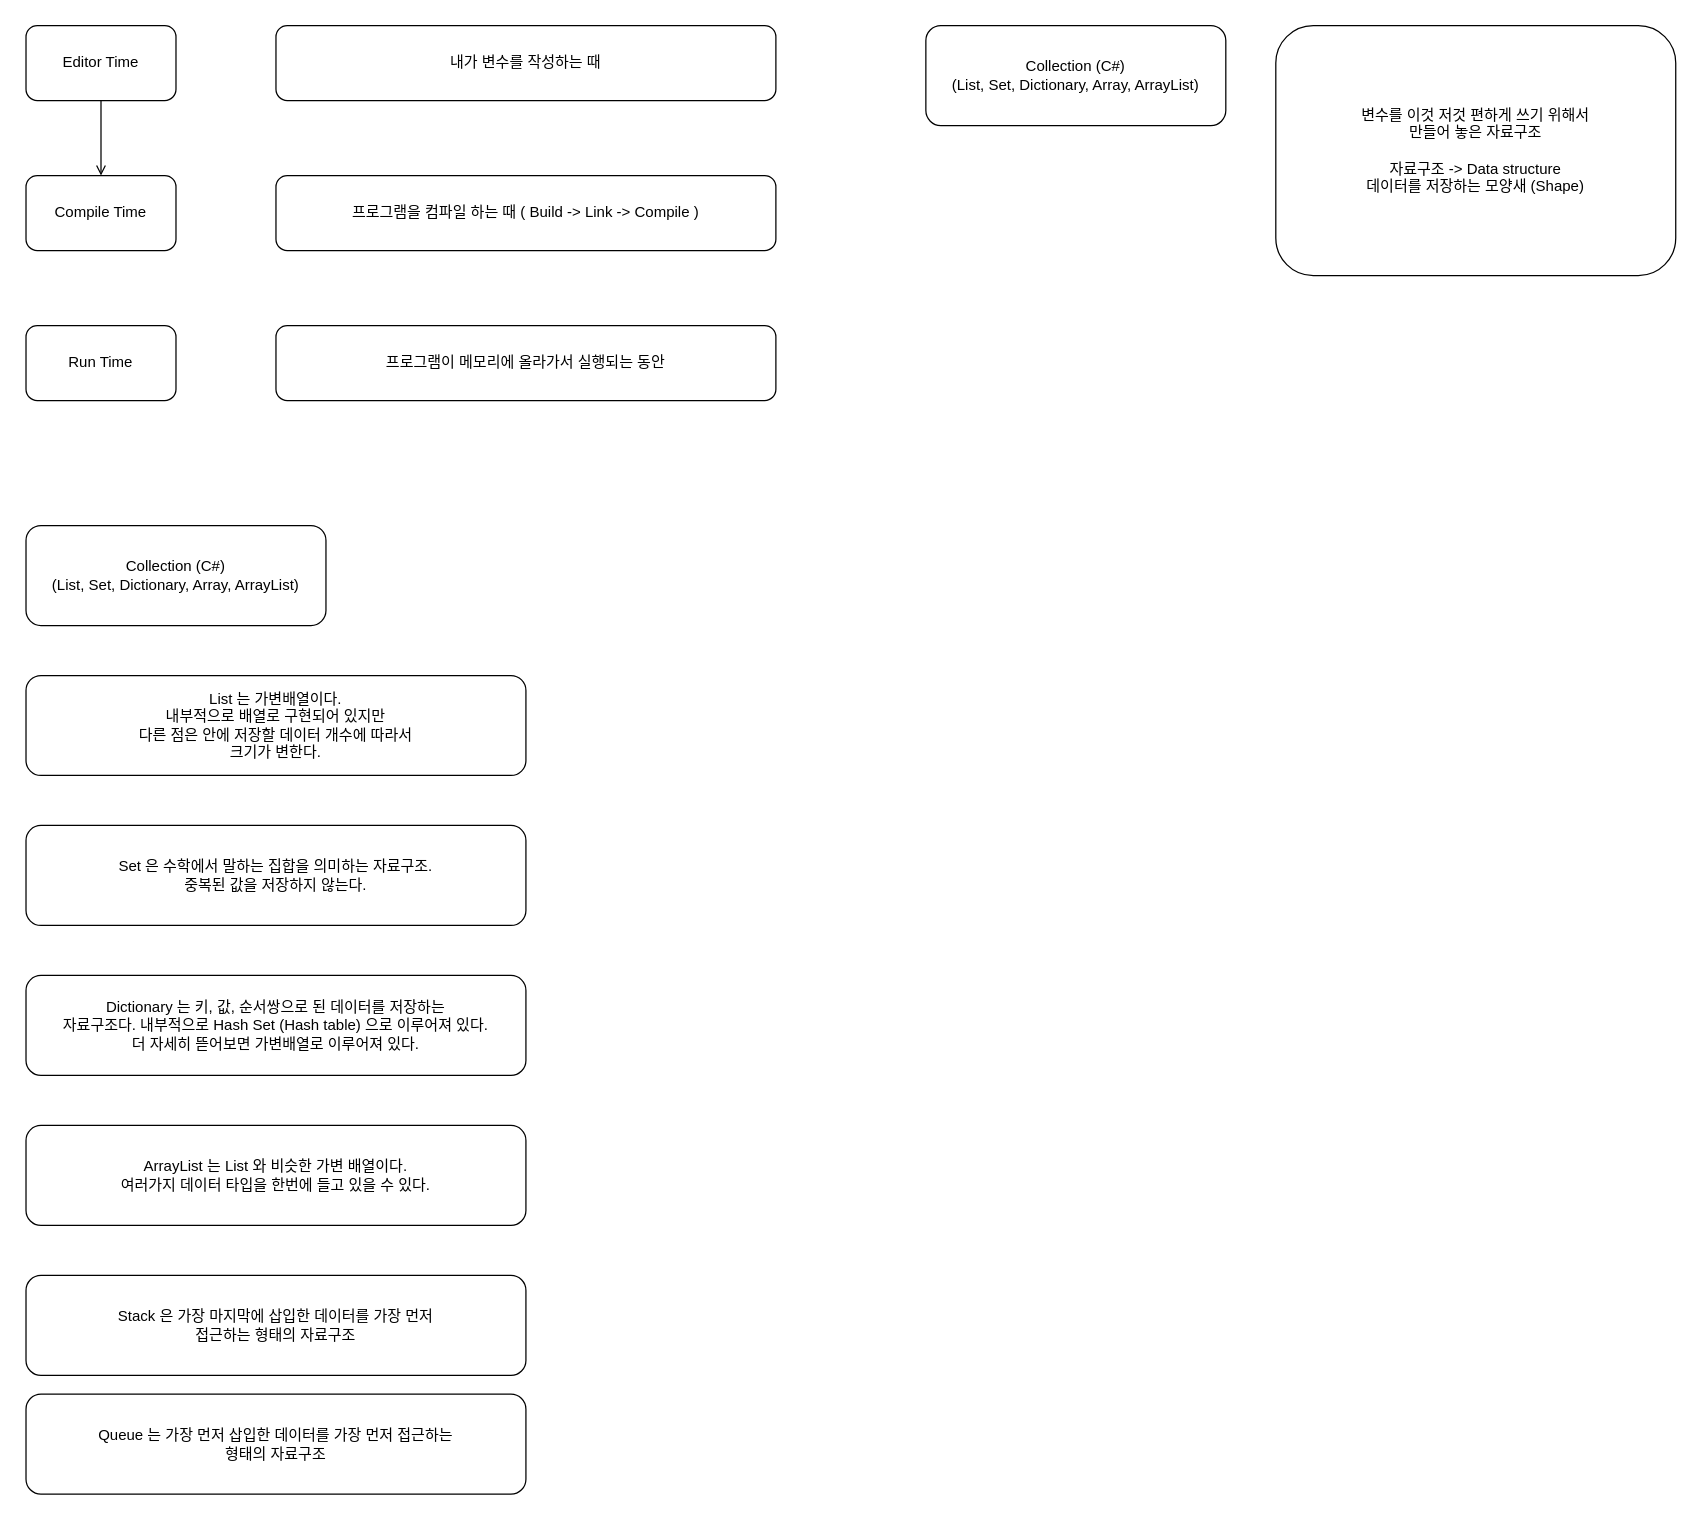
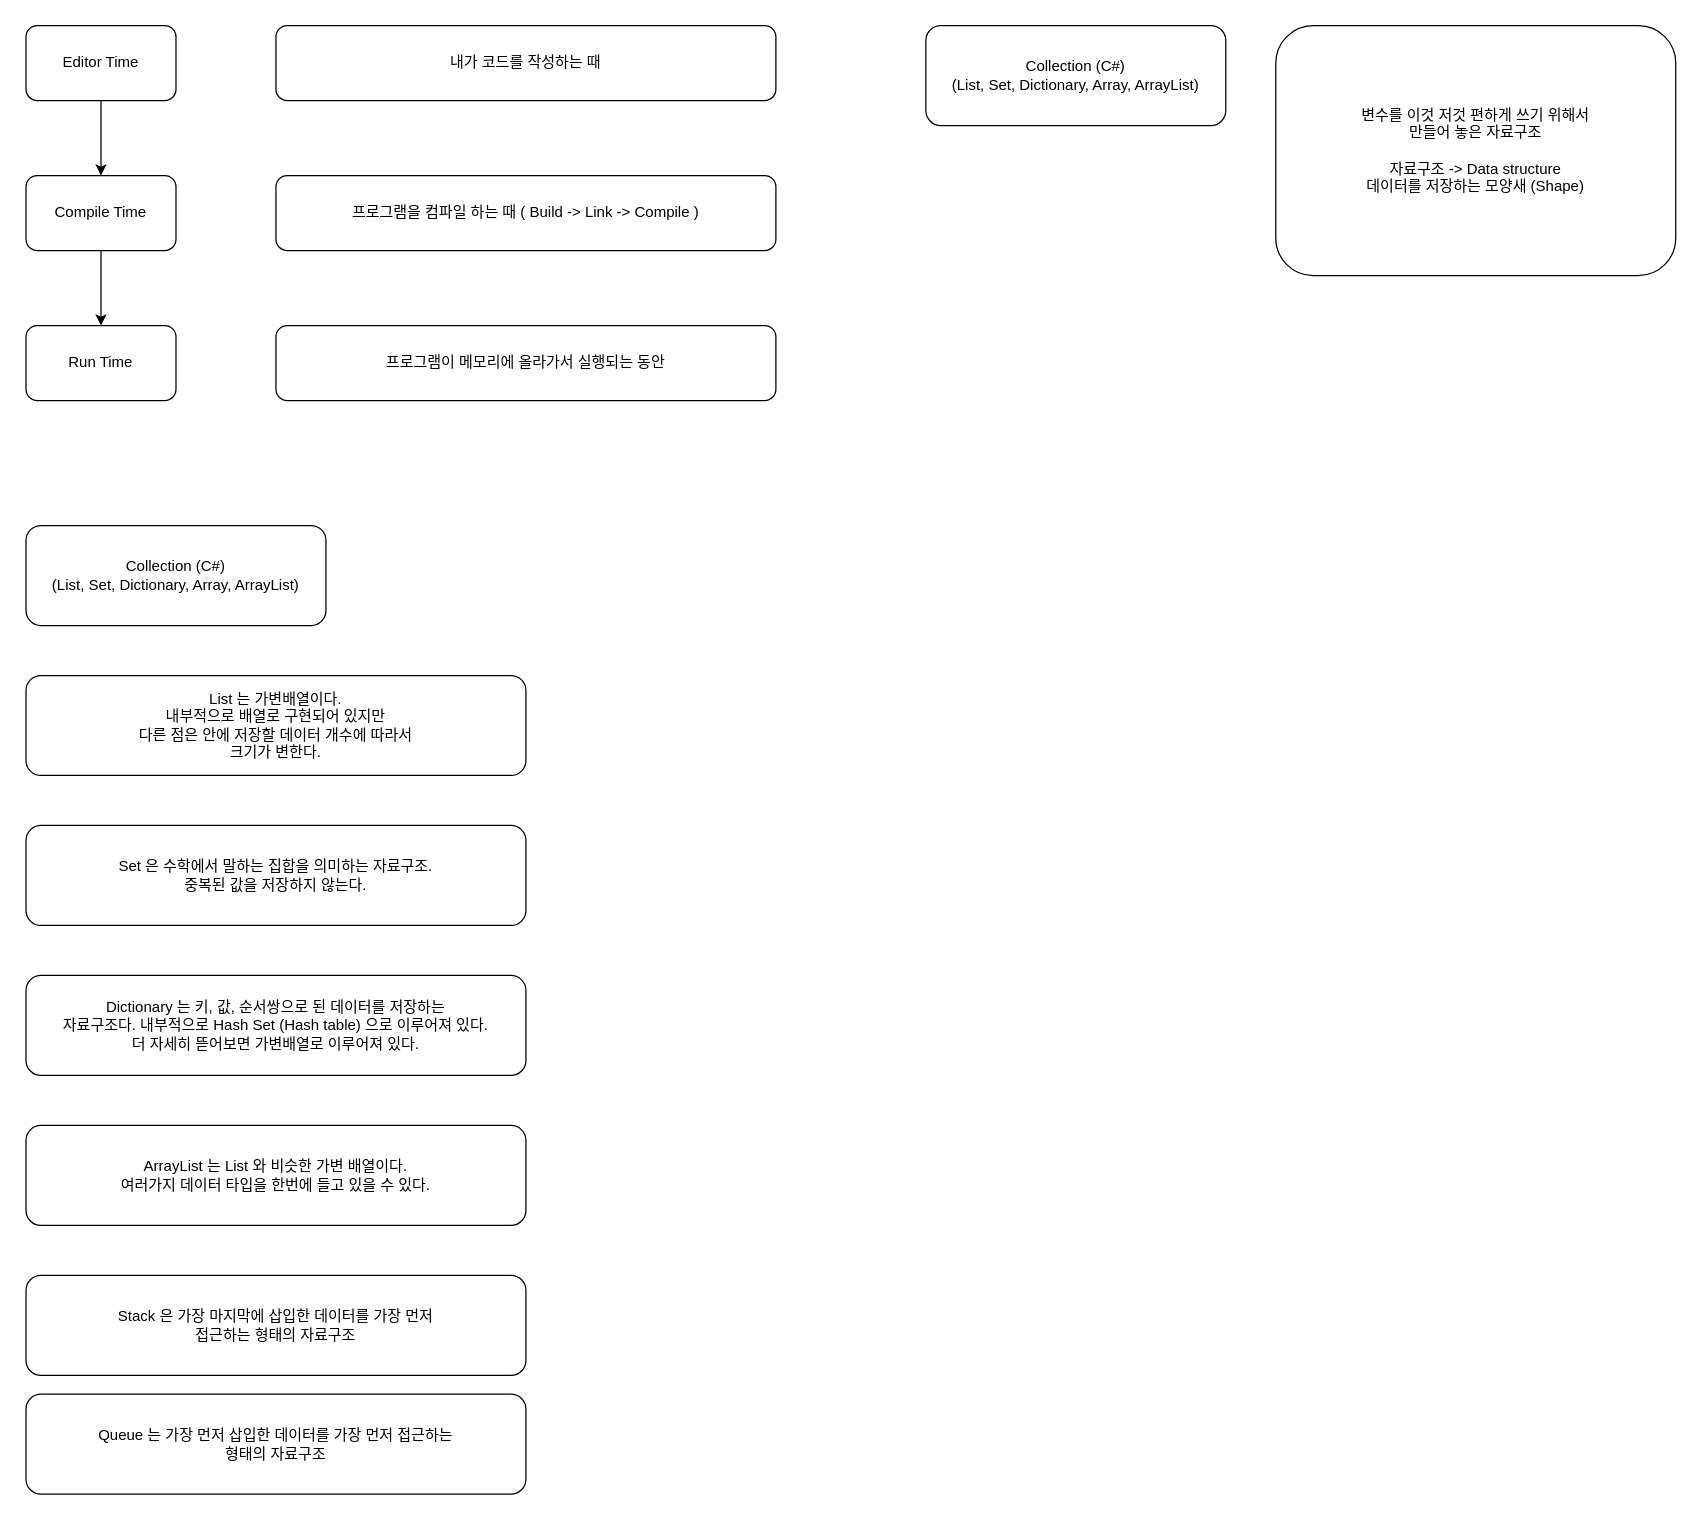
  <mxCell id="0" />
  <mxCell id="1" parent="0" />
- <mxCell id="2" style="edgeStyle=orthogonalEdgeStyle;rounded=0;orthogonalLoop=1;jettySize=auto;html=1;entryX=0.5;entryY=0;entryDx=0;entryDy=0;endArrow=open;" parent="1" source="3" target="5" edge="1"><mxGeometry relative="1" as="geometry" /></mxCell>
+ <mxCell id="2" style="edgeStyle=orthogonalEdgeStyle;rounded=0;orthogonalLoop=1;jettySize=auto;html=1;entryX=0.5;entryY=0;entryDx=0;entryDy=0;" parent="1" source="3" target="5" edge="1"><mxGeometry relative="1" as="geometry" /></mxCell>
  <mxCell id="3" value="Editor Time" style="rounded=1;whiteSpace=wrap;html=1;" parent="1" vertex="1"><mxGeometry x="20" y="20" width="120" height="60" as="geometry" /></mxCell>
+ <mxCell id="4" style="edgeStyle=orthogonalEdgeStyle;rounded=0;orthogonalLoop=1;jettySize=auto;html=1;entryX=0.5;entryY=0;entryDx=0;entryDy=0;" parent="1" source="5" target="6" edge="1"><mxGeometry relative="1" as="geometry" /></mxCell>
  <mxCell id="5" value="Compile Time" style="rounded=1;whiteSpace=wrap;html=1;" parent="1" vertex="1"><mxGeometry x="20" y="140" width="120" height="60" as="geometry" /></mxCell>
  <mxCell id="6" value="Run Time" style="rounded=1;whiteSpace=wrap;html=1;" parent="1" vertex="1"><mxGeometry x="20" y="260" width="120" height="60" as="geometry" /></mxCell>
- <mxCell id="7" value="내가 변수를 작성하는 때" style="rounded=1;whiteSpace=wrap;html=1;" parent="1" vertex="1"><mxGeometry x="220" y="20" width="400" height="60" as="geometry" /></mxCell>
+ <mxCell id="7" value="내가 코드를 작성하는 때" style="rounded=1;whiteSpace=wrap;html=1;" parent="1" vertex="1"><mxGeometry x="220" y="20" width="400" height="60" as="geometry" /></mxCell>
  <mxCell id="8" value="프로그램을 컴파일 하는 때 ( Build -&amp;gt; Link -&amp;gt; Compile )" style="rounded=1;whiteSpace=wrap;html=1;" parent="1" vertex="1"><mxGeometry x="220" y="140" width="400" height="60" as="geometry" /></mxCell>
  <mxCell id="9" value="프로그램이 메모리에 올라가서 실행되는 동안" style="rounded=1;whiteSpace=wrap;html=1;" parent="1" vertex="1"><mxGeometry x="220" y="260" width="400" height="60" as="geometry" /></mxCell>
  <mxCell id="10" value="Collection (C#)&lt;br&gt;(List, Set, Dictionary, Array, ArrayList)" style="rounded=1;whiteSpace=wrap;html=1;" parent="1" vertex="1"><mxGeometry x="740" y="20" width="240" height="80" as="geometry" /></mxCell>
  <mxCell id="11" value="변수를 이것 저것 편하게 쓰기 위해서&lt;br&gt;만들어 놓은 자료구조&lt;br&gt;&lt;br&gt;자료구조 -&amp;gt; Data structure&lt;br&gt;데이터를 저장하는 모양새 (Shape)" style="rounded=1;whiteSpace=wrap;html=1;" parent="1" vertex="1"><mxGeometry x="1020" y="20" width="320" height="200" as="geometry" /></mxCell>
  <mxCell id="12" value="List 는 가변배열이다.&lt;br&gt;내부적으로 배열로 구현되어 있지만&lt;br&gt;다른 점은 안에 저장할 데이터 개수에 따라서&lt;br&gt;크기가 변한다." style="rounded=1;whiteSpace=wrap;html=1;" parent="1" vertex="1"><mxGeometry x="20" y="540" width="400" height="80" as="geometry" /></mxCell>
  <mxCell id="13" value="Set 은 수학에서 말하는 집합을 의미하는 자료구조.&lt;br&gt;중복된 값을 저장하지 않는다." style="rounded=1;whiteSpace=wrap;html=1;" parent="1" vertex="1"><mxGeometry x="20" y="660" width="400" height="80" as="geometry" /></mxCell>
  <mxCell id="14" value="Collection (C#)&lt;br&gt;(List, Set, Dictionary, Array, ArrayList)" style="rounded=1;whiteSpace=wrap;html=1;" parent="1" vertex="1"><mxGeometry x="20" y="420" width="240" height="80" as="geometry" /></mxCell>
  <mxCell id="15" value="Dictionary 는 키, 값, 순서쌍으로 된 데이터를 저장하는&lt;br&gt;자료구조다. 내부적으로 Hash Set (Hash table) 으로 이루어져 있다.&lt;br&gt;더 자세히 뜯어보면 가변배열로 이루어져 있다." style="rounded=1;whiteSpace=wrap;html=1;" parent="1" vertex="1"><mxGeometry x="20" y="780" width="400" height="80" as="geometry" /></mxCell>
  <mxCell id="16" value="ArrayList 는 List 와 비슷한 가변 배열이다.&lt;br&gt;여러가지 데이터 타입을 한번에 들고 있을 수 있다." style="rounded=1;whiteSpace=wrap;html=1;" parent="1" vertex="1"><mxGeometry x="20" y="900" width="400" height="80" as="geometry" /></mxCell>
  <mxCell id="17" value="Stack 은 가장 마지막에 삽입한 데이터를 가장 먼저&lt;br&gt;접근하는 형태의 자료구조" style="rounded=1;whiteSpace=wrap;html=1;" parent="1" vertex="1"><mxGeometry x="20" y="1020" width="400" height="80" as="geometry" /></mxCell>
  <mxCell id="18" value="Queue 는 가장 먼저 삽입한 데이터를 가장 먼저 접근하는&lt;br&gt;형태의 자료구조" style="rounded=1;whiteSpace=wrap;html=1;" parent="1" vertex="1"><mxGeometry x="20" y="1115" width="400" height="80" as="geometry" /></mxCell>
